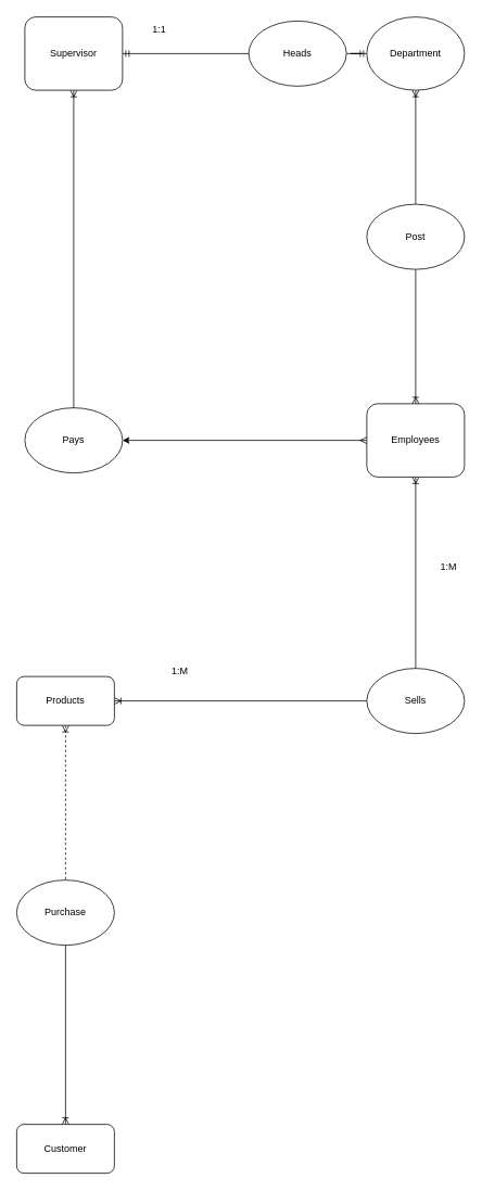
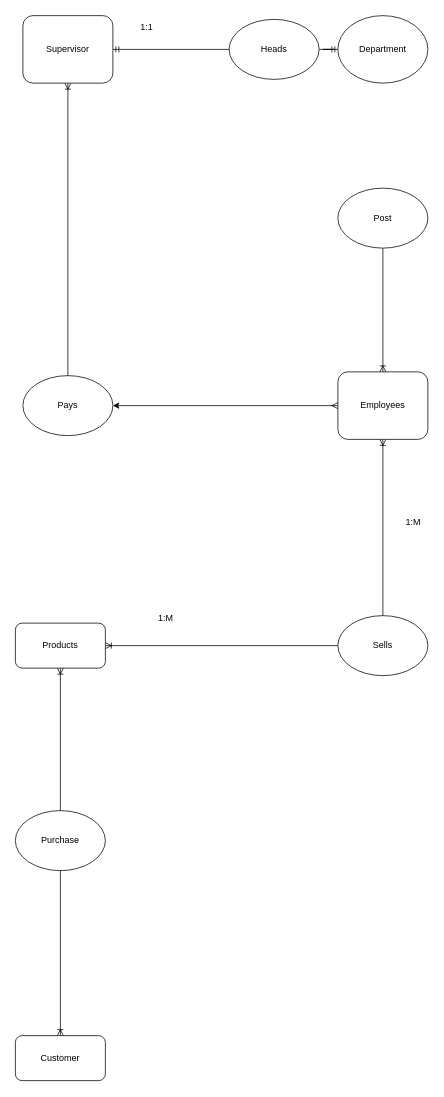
  <mxCell id="0" />
  <mxCell id="1" parent="0" />
  <mxCell id="2" style="edgeStyle=orthogonalEdgeStyle;rounded=0;orthogonalLoop=1;jettySize=auto;html=1;entryX=0;entryY=0.5;entryDx=0;entryDy=0;endArrow=none;startFill=0;startArrow=ERmandOne;" edge="1" parent="1" source="4" target="14"><mxGeometry relative="1" as="geometry" /></mxCell>
  <mxCell id="3" style="edgeStyle=orthogonalEdgeStyle;rounded=0;orthogonalLoop=1;jettySize=auto;html=1;entryX=0.5;entryY=0;entryDx=0;entryDy=0;endArrow=none;startFill=0;startArrow=ERoneToMany;" edge="1" parent="1" source="4" target="5"><mxGeometry relative="1" as="geometry" /></mxCell>
  <mxCell id="4" value="Supervisor" style="rounded=1;whiteSpace=wrap;html=1;" vertex="1" parent="1"><mxGeometry x="30" y="20" width="120" height="90" as="geometry" /></mxCell>
  <mxCell id="5" value="Pays" style="ellipse;whiteSpace=wrap;html=1;" vertex="1" parent="1"><mxGeometry x="30" y="500" width="120" height="80" as="geometry" /></mxCell>
  <mxCell id="6" style="edgeStyle=orthogonalEdgeStyle;rounded=0;orthogonalLoop=1;jettySize=auto;html=1;entryX=1;entryY=0.5;entryDx=0;entryDy=0;endArrow=none;startFill=0;startArrow=ERmandOne;" edge="1" parent="1" source="8" target="14"><mxGeometry relative="1" as="geometry" /></mxCell>
- <mxCell id="7" style="edgeStyle=orthogonalEdgeStyle;rounded=0;orthogonalLoop=1;jettySize=auto;html=1;entryX=0.5;entryY=0;entryDx=0;entryDy=0;endArrow=none;startFill=0;startArrow=ERoneToMany;" edge="1" parent="1" source="8" target="13"><mxGeometry relative="1" as="geometry" /></mxCell>
  <mxCell id="8" value="Department" style="ellipse;whiteSpace=wrap;html=1;" vertex="1" parent="1"><mxGeometry x="450" y="20" width="120" height="90" as="geometry" /></mxCell>
  <mxCell id="9" style="edgeStyle=orthogonalEdgeStyle;rounded=0;orthogonalLoop=1;jettySize=auto;html=1;entryX=0.5;entryY=1;entryDx=0;entryDy=0;endArrow=none;startFill=0;startArrow=ERoneToMany;" edge="1" parent="1" source="12" target="13"><mxGeometry relative="1" as="geometry" /></mxCell>
  <mxCell id="10" style="edgeStyle=orthogonalEdgeStyle;rounded=0;orthogonalLoop=1;jettySize=auto;html=1;entryX=1;entryY=0.5;entryDx=0;entryDy=0;startArrow=ERmany;startFill=0;" edge="1" parent="1" source="12" target="5"><mxGeometry relative="1" as="geometry" /></mxCell>
  <mxCell id="11" style="edgeStyle=orthogonalEdgeStyle;rounded=0;orthogonalLoop=1;jettySize=auto;html=1;entryX=0.5;entryY=0;entryDx=0;entryDy=0;endArrow=none;startFill=0;startArrow=ERoneToMany;" edge="1" parent="1" source="12" target="19"><mxGeometry relative="1" as="geometry" /></mxCell>
  <mxCell id="12" value="Employees" style="rounded=1;whiteSpace=wrap;html=1;" vertex="1" parent="1"><mxGeometry x="450" y="495" width="120" height="90" as="geometry" /></mxCell>
  <mxCell id="13" value="Post" style="ellipse;whiteSpace=wrap;html=1;" vertex="1" parent="1"><mxGeometry x="450" y="250" width="120" height="80" as="geometry" /></mxCell>
  <mxCell id="14" value="Heads" style="ellipse;whiteSpace=wrap;html=1;" vertex="1" parent="1"><mxGeometry x="305" y="25" width="120" height="80" as="geometry" /></mxCell>
  <mxCell id="15" value="Purchase" style="ellipse;whiteSpace=wrap;html=1;" vertex="1" parent="1"><mxGeometry x="20" y="1080" width="120" height="80" as="geometry" /></mxCell>
- <mxCell id="16" style="edgeStyle=orthogonalEdgeStyle;rounded=0;orthogonalLoop=1;jettySize=auto;html=1;entryX=0.5;entryY=0;entryDx=0;entryDy=0;endArrow=none;startFill=0;startArrow=ERoneToMany;dashed=1;" edge="1" parent="1" source="18" target="15"><mxGeometry relative="1" as="geometry" /></mxCell>
+ <mxCell id="16" style="edgeStyle=orthogonalEdgeStyle;rounded=0;orthogonalLoop=1;jettySize=auto;html=1;entryX=0.5;entryY=0;entryDx=0;entryDy=0;endArrow=none;startFill=0;startArrow=ERoneToMany;" edge="1" parent="1" source="18" target="15"><mxGeometry relative="1" as="geometry" /></mxCell>
  <mxCell id="17" style="edgeStyle=orthogonalEdgeStyle;rounded=0;orthogonalLoop=1;jettySize=auto;html=1;entryX=0;entryY=0.5;entryDx=0;entryDy=0;endArrow=none;startFill=0;startArrow=ERoneToMany;" edge="1" parent="1" source="18" target="19"><mxGeometry relative="1" as="geometry" /></mxCell>
  <mxCell id="18" value="Products" style="rounded=1;whiteSpace=wrap;html=1;" vertex="1" parent="1"><mxGeometry x="20" y="830" width="120" height="60" as="geometry" /></mxCell>
  <mxCell id="19" value="Sells" style="ellipse;whiteSpace=wrap;html=1;" vertex="1" parent="1"><mxGeometry x="450" y="820" width="120" height="80" as="geometry" /></mxCell>
  <mxCell id="20" style="edgeStyle=orthogonalEdgeStyle;rounded=0;orthogonalLoop=1;jettySize=auto;html=1;entryX=0.5;entryY=1;entryDx=0;entryDy=0;endArrow=none;endFill=0;startArrow=ERoneToMany;startFill=0;" edge="1" parent="1" source="21" target="15"><mxGeometry relative="1" as="geometry" /></mxCell>
  <mxCell id="21" value="Customer" style="rounded=1;whiteSpace=wrap;html=1;" vertex="1" parent="1"><mxGeometry x="20" y="1380" width="120" height="60" as="geometry" /></mxCell>
  <mxCell id="22" value="1:1" style="text;html=1;align=center;verticalAlign=middle;resizable=0;points=[];autosize=1;strokeColor=none;fillColor=none;" vertex="1" parent="1"><mxGeometry x="175" y="20" width="40" height="30" as="geometry" /></mxCell>
  <mxCell id="23" value="1:M" style="text;html=1;align=center;verticalAlign=middle;resizable=0;points=[];autosize=1;strokeColor=none;fillColor=none;" vertex="1" parent="1"><mxGeometry x="200" y="808" width="40" height="30" as="geometry" /></mxCell>
  <mxCell id="24" value="1:M" style="text;html=1;align=center;verticalAlign=middle;resizable=0;points=[];autosize=1;strokeColor=none;fillColor=none;" vertex="1" parent="1"><mxGeometry x="530" y="680" width="40" height="30" as="geometry" /></mxCell>
